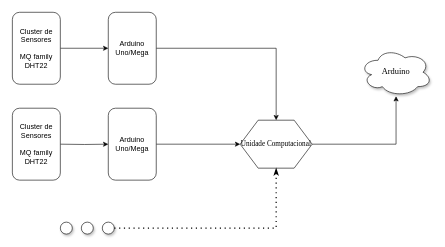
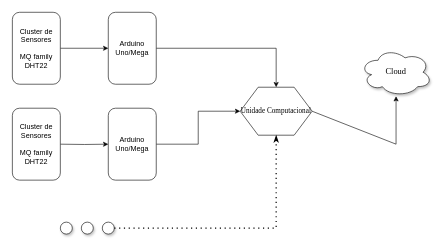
  <mxCell id="0" />
  <mxCell id="1" parent="0" />
- <mxCell id="2" value="Unidade Computacional" style="shape=hexagon;perimeter=hexagonPerimeter;whiteSpace=wrap;html=1;rounded=0;shadow=0;labelBackgroundColor=none;strokeWidth=1;fontFamily=Verdana;fontSize=12;align=center;" parent="1" vertex="1"><mxGeometry x="400" y="200" width="120" height="80" as="geometry" /></mxCell>
+ <mxCell id="2" value="Unidade Computacional" style="shape=hexagon;perimeter=hexagonPerimeter;whiteSpace=wrap;html=1;rounded=0;shadow=0;labelBackgroundColor=none;strokeWidth=1;fontFamily=Verdana;fontSize=12;align=center;" parent="1" vertex="1"><mxGeometry x="400" y="145" width="120" height="80" as="geometry" /></mxCell>
  <mxCell id="3" value="" style="edgeStyle=orthogonalEdgeStyle;rounded=0;orthogonalLoop=1;jettySize=auto;html=1;" edge="1" parent="1" source="4" target="6"><mxGeometry relative="1" as="geometry" /></mxCell>
  <mxCell id="4" value="Cluster&amp;nbsp;de Sensores&lt;br&gt;&lt;br&gt;MQ family&lt;br&gt;DHT22" style="rounded=1;whiteSpace=wrap;html=1;" vertex="1" parent="1"><mxGeometry x="20" y="20" width="80" height="120" as="geometry" /></mxCell>
  <mxCell id="5" value="" style="edgeStyle=orthogonalEdgeStyle;rounded=0;orthogonalLoop=1;jettySize=auto;html=1;entryX=0.5;entryY=0;entryDx=0;entryDy=0;" edge="1" parent="1" source="6" target="2"><mxGeometry x="-0.5" relative="1" as="geometry"><mxPoint as="offset" /></mxGeometry></mxCell>
  <mxCell id="6" value="Arduino Uno/Mega" style="rounded=1;whiteSpace=wrap;html=1;" vertex="1" parent="1"><mxGeometry x="180" y="20" width="80" height="120" as="geometry" /></mxCell>
  <mxCell id="7" value="" style="edgeStyle=orthogonalEdgeStyle;rounded=0;orthogonalLoop=1;jettySize=auto;html=1;" edge="1" parent="1" target="9"><mxGeometry relative="1" as="geometry"><mxPoint x="100" y="240" as="sourcePoint" /></mxGeometry></mxCell>
  <mxCell id="8" style="edgeStyle=orthogonalEdgeStyle;rounded=0;orthogonalLoop=1;jettySize=auto;html=1;exitX=1;exitY=0.5;exitDx=0;exitDy=0;entryX=0;entryY=0.5;entryDx=0;entryDy=0;" edge="1" parent="1" source="9" target="2"><mxGeometry relative="1" as="geometry"><Array as="points" /></mxGeometry></mxCell>
  <mxCell id="9" value="Arduino Uno/Mega" style="rounded=1;whiteSpace=wrap;html=1;" vertex="1" parent="1"><mxGeometry x="180" y="180" width="80" height="120" as="geometry" /></mxCell>
  <mxCell id="10" value="Cluster&amp;nbsp;de Sensores&lt;br&gt;&lt;br&gt;MQ family&lt;br&gt;DHT22" style="rounded=1;whiteSpace=wrap;html=1;" vertex="1" parent="1"><mxGeometry x="20" y="180" width="80" height="120" as="geometry" /></mxCell>
  <mxCell id="11" value="" style="ellipse;whiteSpace=wrap;html=1;aspect=fixed;shadow=1;" vertex="1" parent="1"><mxGeometry x="100" y="370" width="20" height="20" as="geometry" /></mxCell>
  <mxCell id="12" value="" style="ellipse;whiteSpace=wrap;html=1;aspect=fixed;shadow=1;" vertex="1" parent="1"><mxGeometry x="135" y="370" width="20" height="20" as="geometry" /></mxCell>
  <mxCell id="13" value="" style="ellipse;whiteSpace=wrap;html=1;aspect=fixed;shadow=1;" vertex="1" parent="1"><mxGeometry x="170" y="370" width="20" height="20" as="geometry" /></mxCell>
  <mxCell id="14" value="" style="endArrow=classicThin;dashed=1;html=1;dashPattern=1 3;strokeWidth=2;rounded=0;exitX=1;exitY=0.5;exitDx=0;exitDy=0;entryX=0.5;entryY=1;entryDx=0;entryDy=0;endFill=1;" edge="1" parent="1" source="13" target="2"><mxGeometry width="50" height="50" relative="1" as="geometry"><mxPoint x="570" y="350" as="sourcePoint" /><mxPoint x="620" y="300" as="targetPoint" /><Array as="points"><mxPoint x="460" y="380" /></Array></mxGeometry></mxCell>
  <mxCell id="15" value="" style="endArrow=classic;html=1;rounded=0;fontFamily=Verdana;fontSize=14;exitX=1;exitY=0.5;exitDx=0;exitDy=0;" edge="1" parent="1" source="2"><mxGeometry width="50" height="50" relative="1" as="geometry"><mxPoint x="570" y="210" as="sourcePoint" /><mxPoint x="660" y="160" as="targetPoint" /><Array as="points"><mxPoint x="660" y="240" /></Array></mxGeometry></mxCell>
- <mxCell id="16" value="Arduino" style="ellipse;shape=cloud;whiteSpace=wrap;html=1;shadow=1;fontFamily=Verdana;fontSize=14;" vertex="1" parent="1"><mxGeometry x="600" y="80" width="120" height="80" as="geometry" /></mxCell>
+ <mxCell id="16" value="Cloud" style="ellipse;shape=cloud;whiteSpace=wrap;html=1;shadow=1;fontFamily=Verdana;fontSize=14;" vertex="1" parent="1"><mxGeometry x="600" y="80" width="120" height="80" as="geometry" /></mxCell>
